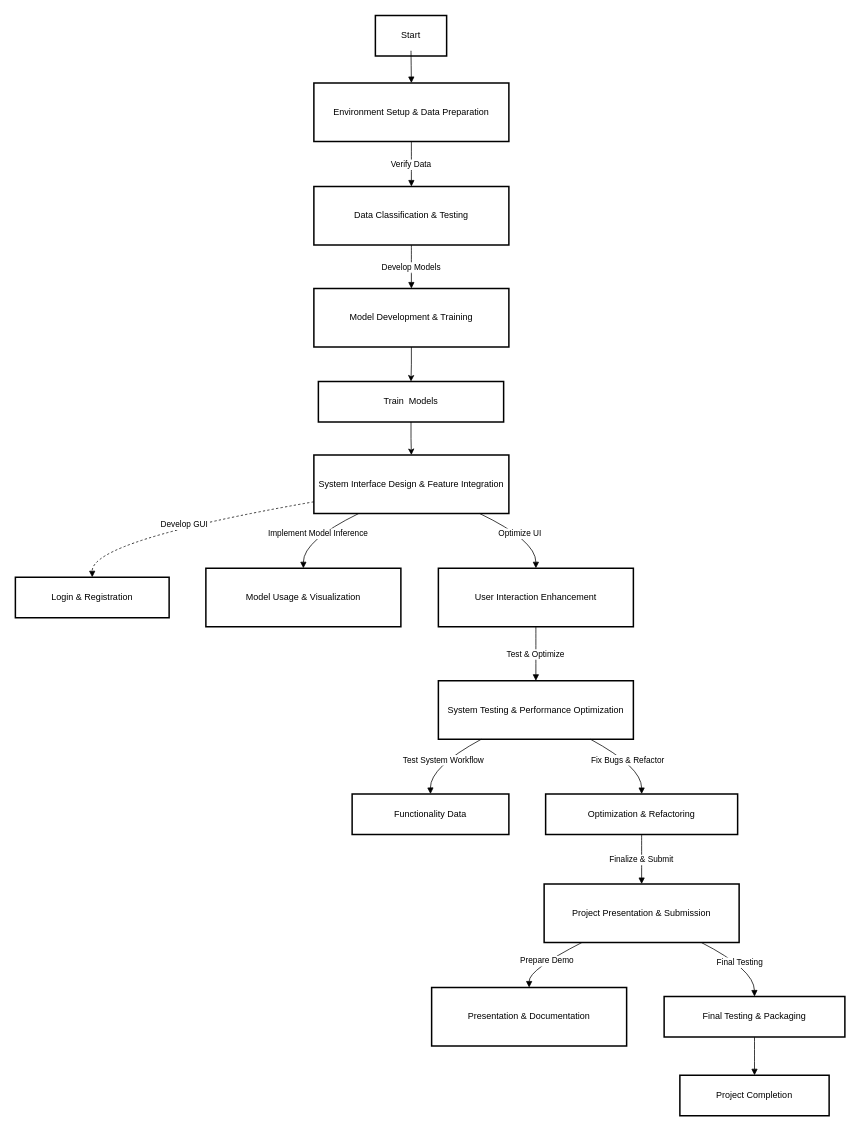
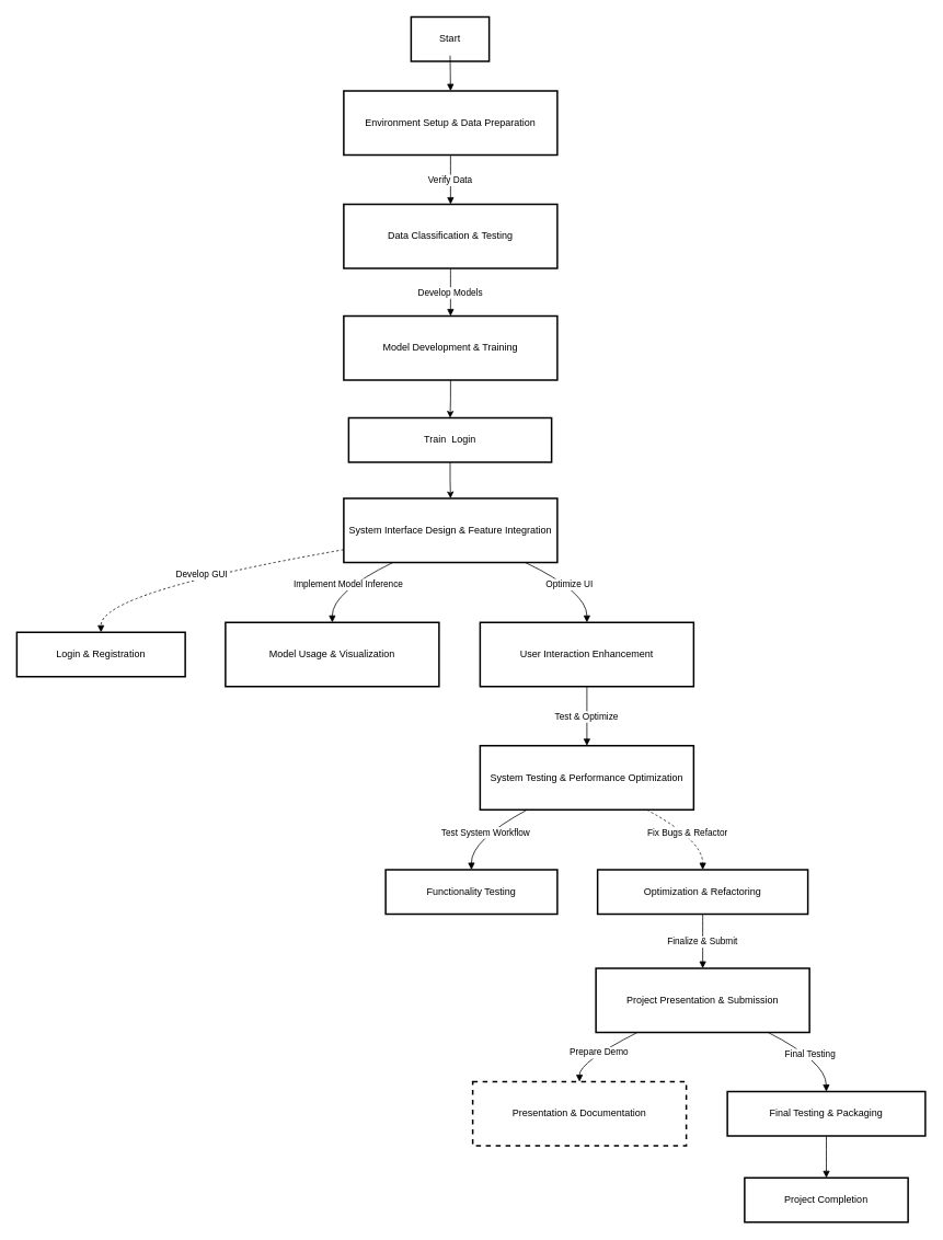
  <mxCell id="0" />
  <mxCell id="1" parent="0" />
  <mxCell id="2" value="Start" style="whiteSpace=wrap;strokeWidth=2;" vertex="1" parent="1"><mxGeometry x="500" y="20" width="95" height="54" as="geometry" /></mxCell>
  <mxCell id="3" value="Environment Setup &amp; Data Preparation" style="whiteSpace=wrap;strokeWidth=2;" vertex="1" parent="1"><mxGeometry x="418" y="110" width="260" height="78" as="geometry" /></mxCell>
  <mxCell id="4" value="Data Classification &amp; Testing" style="whiteSpace=wrap;strokeWidth=2;" vertex="1" parent="1"><mxGeometry x="418" y="248" width="260" height="78" as="geometry" /></mxCell>
  <mxCell id="5" value="" style="edgeStyle=orthogonalEdgeStyle;rounded=0;orthogonalLoop=1;jettySize=auto;html=1;" edge="1" parent="1" source="6" target="8"><mxGeometry relative="1" as="geometry" /></mxCell>
  <mxCell id="6" value="Model Development &amp; Training" style="whiteSpace=wrap;strokeWidth=2;" vertex="1" parent="1"><mxGeometry x="418" y="384" width="260" height="78" as="geometry" /></mxCell>
  <mxCell id="7" value="" style="edgeStyle=orthogonalEdgeStyle;rounded=0;orthogonalLoop=1;jettySize=auto;html=1;" edge="1" parent="1" source="8" target="9"><mxGeometry relative="1" as="geometry" /></mxCell>
- <mxCell id="8" value="Train  Models" style="whiteSpace=wrap;strokeWidth=2;" vertex="1" parent="1"><mxGeometry x="424" y="508" width="247" height="54" as="geometry" /></mxCell>
+ <mxCell id="8" value="Train  Login" style="whiteSpace=wrap;strokeWidth=2;" vertex="1" parent="1"><mxGeometry x="424" y="508" width="247" height="54" as="geometry" /></mxCell>
  <mxCell id="9" value="System Interface Design &amp; Feature Integration" style="whiteSpace=wrap;strokeWidth=2;" vertex="1" parent="1"><mxGeometry x="418" y="606" width="260" height="78" as="geometry" /></mxCell>
  <mxCell id="10" value="Login &amp; Registration" style="whiteSpace=wrap;strokeWidth=2;" vertex="1" parent="1"><mxGeometry x="20" y="769" width="205" height="54" as="geometry" /></mxCell>
  <mxCell id="11" value="Model Usage &amp; Visualization" style="whiteSpace=wrap;strokeWidth=2;" vertex="1" parent="1"><mxGeometry x="274" y="757" width="260" height="78" as="geometry" /></mxCell>
  <mxCell id="12" value="User Interaction Enhancement" style="whiteSpace=wrap;strokeWidth=2;" vertex="1" parent="1"><mxGeometry x="584" y="757" width="260" height="78" as="geometry" /></mxCell>
  <mxCell id="13" value="System Testing &amp; Performance Optimization" style="whiteSpace=wrap;strokeWidth=2;" vertex="1" parent="1"><mxGeometry x="584" y="907" width="260" height="78" as="geometry" /></mxCell>
- <mxCell id="14" value="Functionality Data" style="whiteSpace=wrap;strokeWidth=2;" vertex="1" parent="1"><mxGeometry x="469" y="1058" width="209" height="54" as="geometry" /></mxCell>
+ <mxCell id="14" value="Functionality Testing" style="whiteSpace=wrap;strokeWidth=2;" vertex="1" parent="1"><mxGeometry x="469" y="1058" width="209" height="54" as="geometry" /></mxCell>
  <mxCell id="15" value="Optimization &amp; Refactoring" style="whiteSpace=wrap;strokeWidth=2;" vertex="1" parent="1"><mxGeometry x="727" y="1058" width="256" height="54" as="geometry" /></mxCell>
  <mxCell id="16" value="Project Presentation &amp; Submission" style="whiteSpace=wrap;strokeWidth=2;" vertex="1" parent="1"><mxGeometry x="725" y="1178" width="260" height="78" as="geometry" /></mxCell>
- <mxCell id="17" value="Presentation &amp; Documentation" style="whiteSpace=wrap;strokeWidth=2;" vertex="1" parent="1"><mxGeometry x="575" y="1316" width="260" height="78" as="geometry" /></mxCell>
+ <mxCell id="17" value="Presentation &amp; Documentation" style="whiteSpace=wrap;strokeWidth=2;dashed=1;" vertex="1" parent="1"><mxGeometry x="575" y="1316" width="260" height="78" as="geometry" /></mxCell>
  <mxCell id="18" value="Final Testing &amp; Packaging" style="whiteSpace=wrap;strokeWidth=2;" vertex="1" parent="1"><mxGeometry x="885" y="1328" width="241" height="54" as="geometry" /></mxCell>
  <mxCell id="19" value="Project Completion" style="whiteSpace=wrap;strokeWidth=2;" vertex="1" parent="1"><mxGeometry x="906" y="1433" width="199" height="54" as="geometry" /></mxCell>
  <mxCell id="20" value="" style="curved=1;startArrow=none;endArrow=block;exitX=0.5;exitY=1;entryX=0.5;entryY=0;rounded=0;" edge="1" parent="1" target="3"><mxGeometry relative="1" as="geometry"><Array as="points" /><mxPoint x="547.5" y="67" as="sourcePoint" /></mxGeometry></mxCell>
  <mxCell id="21" value="Verify Data" style="curved=1;startArrow=none;endArrow=block;exitX=0.5;exitY=1;entryX=0.5;entryY=0;rounded=0;" edge="1" parent="1" source="3" target="4"><mxGeometry relative="1" as="geometry"><Array as="points" /></mxGeometry></mxCell>
  <mxCell id="22" value="Develop Models" style="curved=1;startArrow=none;endArrow=block;exitX=0.5;exitY=1;entryX=0.5;entryY=0;rounded=0;" edge="1" parent="1" source="4" target="6"><mxGeometry relative="1" as="geometry"><Array as="points" /></mxGeometry></mxCell>
  <mxCell id="23" value="Develop GUI" style="curved=1;startArrow=none;endArrow=block;exitX=0;exitY=0.8;entryX=0.5;entryY=-0.01;rounded=0;dashed=1;" edge="1" parent="1" source="9" target="10"><mxGeometry x="0.001" relative="1" as="geometry"><Array as="points"><mxPoint x="122" y="720" /></Array><mxPoint as="offset" /></mxGeometry></mxCell>
  <mxCell id="24" value="Implement Model Inference" style="curved=1;startArrow=none;endArrow=block;exitX=0.23;exitY=1;entryX=0.5;entryY=-0.01;rounded=0;" edge="1" parent="1" source="9" target="11"><mxGeometry relative="1" as="geometry"><Array as="points"><mxPoint x="404" y="720" /></Array></mxGeometry></mxCell>
  <mxCell id="25" value="Optimize UI" style="curved=1;startArrow=none;endArrow=block;exitX=0.85;exitY=1;entryX=0.5;entryY=-0.01;rounded=0;" edge="1" parent="1" source="9" target="12"><mxGeometry relative="1" as="geometry"><Array as="points"><mxPoint x="714" y="720" /></Array></mxGeometry></mxCell>
  <mxCell id="26" value="Test &amp; Optimize" style="curved=1;startArrow=none;endArrow=block;exitX=0.5;exitY=0.99;entryX=0.5;entryY=0;rounded=0;" edge="1" parent="1" source="12" target="13"><mxGeometry relative="1" as="geometry"><Array as="points" /></mxGeometry></mxCell>
  <mxCell id="27" value="Test System Workflow" style="curved=1;startArrow=none;endArrow=block;exitX=0.22;exitY=1;entryX=0.5;entryY=0;rounded=0;" edge="1" parent="1" source="13" target="14"><mxGeometry relative="1" as="geometry"><Array as="points"><mxPoint x="573" y="1022" /></Array></mxGeometry></mxCell>
- <mxCell id="28" value="Fix Bugs &amp; Refactor" style="curved=1;startArrow=none;endArrow=block;exitX=0.78;exitY=1;entryX=0.5;entryY=0;rounded=0;" edge="1" parent="1" source="13" target="15"><mxGeometry relative="1" as="geometry"><Array as="points"><mxPoint x="855" y="1022" /></Array></mxGeometry></mxCell>
+ <mxCell id="28" value="Fix Bugs &amp; Refactor" style="curved=1;startArrow=none;endArrow=block;exitX=0.78;exitY=1;entryX=0.5;entryY=0;rounded=0;dashed=1;" edge="1" parent="1" source="13" target="15"><mxGeometry relative="1" as="geometry"><Array as="points"><mxPoint x="855" y="1022" /></Array></mxGeometry></mxCell>
  <mxCell id="29" value="Finalize &amp; Submit" style="curved=1;startArrow=none;endArrow=block;exitX=0.5;exitY=1;entryX=0.5;entryY=-0.01;rounded=0;" edge="1" parent="1" source="15" target="16"><mxGeometry relative="1" as="geometry"><Array as="points" /></mxGeometry></mxCell>
  <mxCell id="30" value="Prepare Demo" style="curved=1;startArrow=none;endArrow=block;exitX=0.2;exitY=0.99;entryX=0.5;entryY=0;rounded=0;" edge="1" parent="1" source="16" target="17"><mxGeometry relative="1" as="geometry"><Array as="points"><mxPoint x="705" y="1292" /></Array></mxGeometry></mxCell>
  <mxCell id="31" value="Final Testing" style="curved=1;startArrow=none;endArrow=block;exitX=0.8;exitY=0.99;entryX=0.5;entryY=0;rounded=0;" edge="1" parent="1" source="16" target="18"><mxGeometry relative="1" as="geometry"><Array as="points"><mxPoint x="1005" y="1292" /></Array></mxGeometry></mxCell>
  <mxCell id="32" value="" style="curved=1;startArrow=none;endArrow=block;exitX=0.5;exitY=1;entryX=0.5;entryY=0;rounded=0;" edge="1" parent="1" source="18" target="19"><mxGeometry relative="1" as="geometry"><Array as="points" /></mxGeometry></mxCell>
